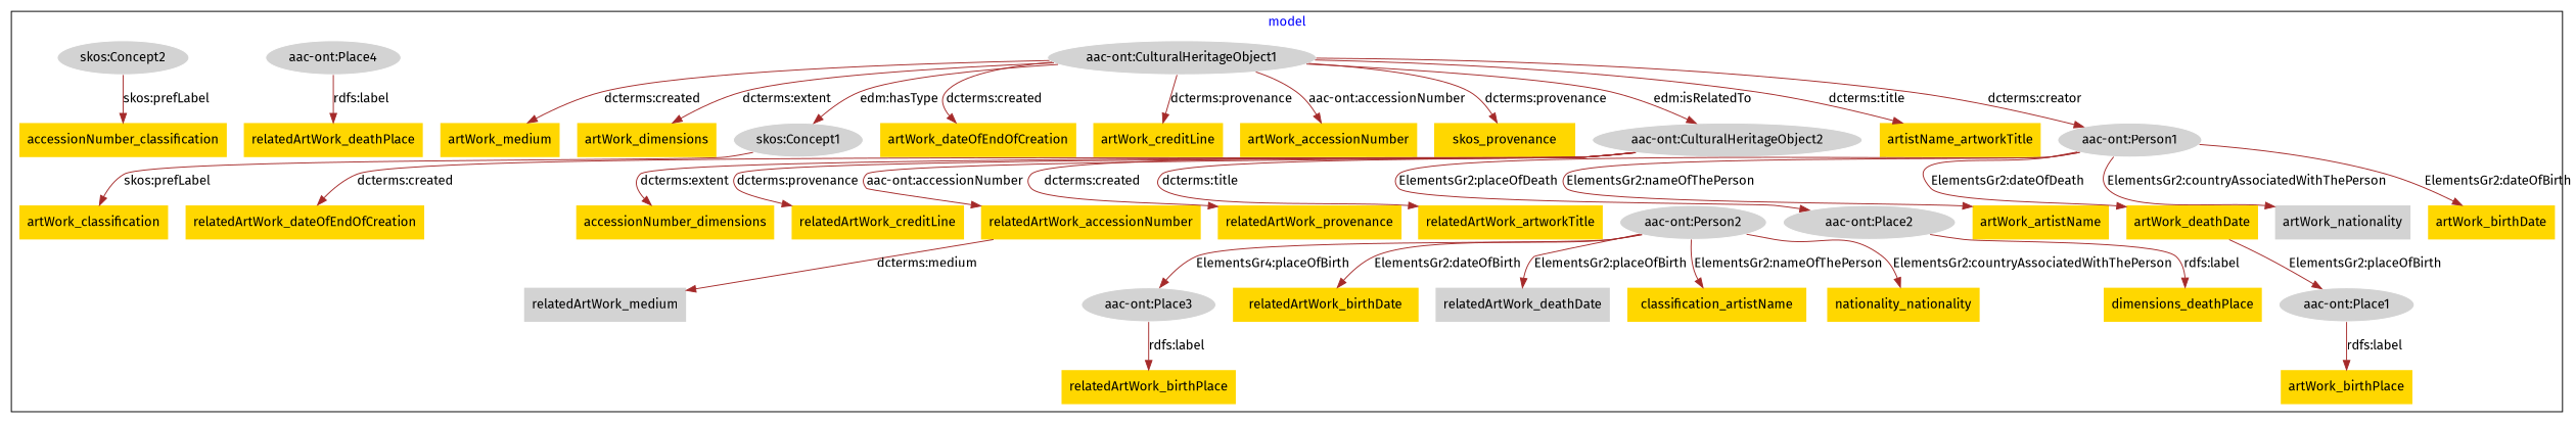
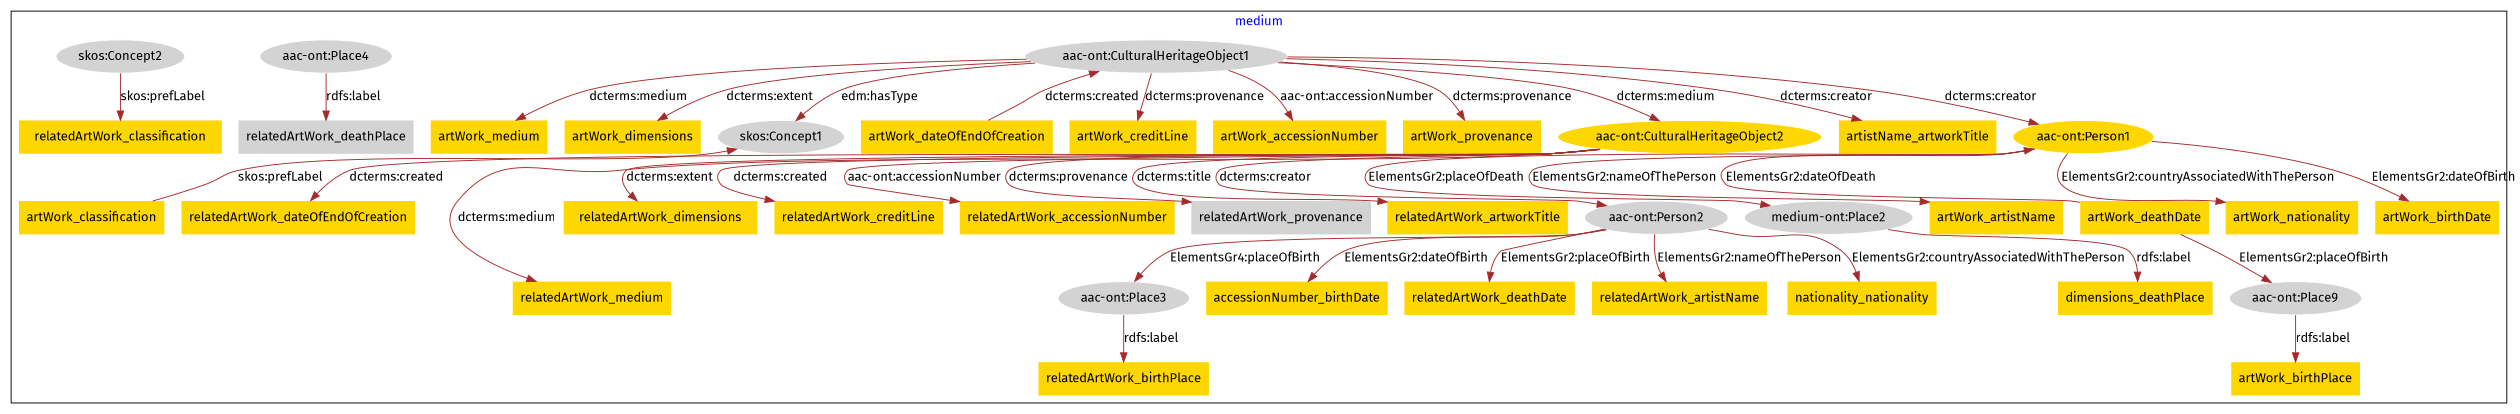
  digraph {
    fontcolor=blue
    fontname="Fira Sans"
    remincross=true
    node [fillcolor=gold fontname="Fira Sans" style=filled shape=plaintext]
    edge [color=brown fontcolor=black fontname="Fira Sans"]
    n1 [color=white fillcolor=lightgray label="aac-ont:CulturalHeritageObject1" shape=""]
    n2 [label=artistName_artworkTitle]
-   n3 [color=white fillcolor=lightgray label="aac-ont:Person1" shape=""]
+   n3 [color=white label="aac-ont:Person1" shape=""]
    n4 [label=artWork_artistName]
-   n5 [fillcolor=lightgray label=artWork_nationality]
-   n6 [color=white fillcolor=lightgray label="aac-ont:Place1" shape=""]
+   n5 [label=artWork_nationality]
+   n6 [color=white fillcolor=lightgray label="aac-ont:Place9" shape=""]
    n7 [label=artWork_birthPlace]
    n8 [label=artWork_birthDate]
    n9 [label=artWork_deathDate]
-   n10 [color=white fillcolor=lightgray label="aac-ont:Place2" shape=""]
+   n10 [color=white fillcolor=lightgray label="medium-ont:Place2" shape=""]
    n11 [label=dimensions_deathPlace]
    n12 [label=artWork_dateOfEndOfCreation]
    n13 [label=artWork_medium]
    n14 [label=artWork_dimensions]
    n15 [color=white fillcolor=lightgray label="skos:Concept1" shape=""]
    n16 [label=artWork_classification]
    n17 [label=artWork_creditLine]
    n18 [label=artWork_accessionNumber]
-   n19 [label=skos_provenance]
-   n20 [color=white fillcolor=lightgray label="aac-ont:CulturalHeritageObject2" shape=""]
+   n19 [label=artWork_provenance]
+   n20 [color=white label="aac-ont:CulturalHeritageObject2" shape=""]
    n21 [label=relatedArtWork_artworkTitle]
    n22 [color=white fillcolor=lightgray label="aac-ont:Person2" shape=""]
-   n23 [label=classification_artistName]
+   n23 [label=relatedArtWork_artistName]
    n24 [label=nationality_nationality]
    n25 [color=white fillcolor=lightgray label="aac-ont:Place3" shape=""]
    n26 [label=relatedArtWork_birthPlace]
-   n27 [label=relatedArtWork_birthDate]
-   n28 [fillcolor=lightgray label=relatedArtWork_deathDate]
+   n27 [label=accessionNumber_birthDate]
+   n28 [label=relatedArtWork_deathDate]
    n29 [color=white fillcolor=lightgray label="aac-ont:Place4" shape=""]
-   n30 [label=relatedArtWork_deathPlace]
+   n30 [fillcolor=lightgray label=relatedArtWork_deathPlace]
    n31 [label=relatedArtWork_dateOfEndOfCreation]
-   n32 [fillcolor=lightgray label=relatedArtWork_medium]
-   n33 [label=accessionNumber_dimensions]
+   n32 [label=relatedArtWork_medium]
+   n33 [label=relatedArtWork_dimensions]
    n34 [color=white fillcolor=lightgray label="skos:Concept2" shape=""]
-   n35 [label=accessionNumber_classification]
+   n35 [label=relatedArtWork_classification]
    n36 [label=relatedArtWork_creditLine]
    n37 [label=relatedArtWork_accessionNumber]
-   n38 [label=relatedArtWork_provenance]
+   n38 [fillcolor=lightgray label=relatedArtWork_provenance]
    subgraph cluster_1 {
-     label=model
+     label=medium
      n1
      n2
      n3
      n4
      n5
      n6
      n7
      n8
      n9
      n10
      n11
      n12
      n13
      n14
      n15
      n16
      n17
      n18
      n19
      n20
      n21
      n22
      n23
      n24
      n25
      n26
      n27
      n28
      n29
      n30
      n31
      n32
      n33
      n34
      n35
      n36
      n37
      n38
    }
-   n1 -> n2 [label="dcterms:title"]
+   n1 -> n2 [label="dcterms:creator"]
    n1 -> n3 [label="dcterms:creator"]
-   n1 -> n12 [label="dcterms:created"]
-   n1 -> n13 [label="dcterms:created"]
+   n12 -> n1 [label="dcterms:created"]
+   n1 -> n13 [label="dcterms:medium"]
    n1 -> n14 [label="dcterms:extent"]
    n1 -> n15 [label="edm:hasType"]
    n1 -> n17 [label="dcterms:provenance"]
    n1 -> n18 [label="aac-ont:accessionNumber"]
    n1 -> n19 [label="dcterms:provenance"]
-   n1 -> n20 [label="edm:isRelatedTo"]
+   n1 -> n20 [label="dcterms:medium"]
    n3 -> n4 [label="ElementsGr2:nameOfThePerson"]
    n3 -> n5 [label="ElementsGr2:countryAssociatedWithThePerson"]
    n3 -> n8 [label="ElementsGr2:dateOfBirth"]
-   n3 -> n9 [label="ElementsGr2:dateOfDeath"]
+   n9 -> n3 [label="ElementsGr2:dateOfDeath"]
    n3 -> n10 [label="ElementsGr2:placeOfDeath"]
    n6 -> n7 [label="rdfs:label"]
    n9 -> n6 [label="ElementsGr2:placeOfBirth"]
    n10 -> n11 [label="rdfs:label"]
-   n15 -> n16 [label="skos:prefLabel"]
+   n16 -> n15 [label="skos:prefLabel"]
    n20 -> n21 [label="dcterms:title"]
+   n20 -> n22 [label="dcterms:creator"]
    n20 -> n31 [label="dcterms:created"]
-   n37 -> n32 [label="dcterms:medium"]
+   n20 -> n32 [label="dcterms:medium"]
    n20 -> n33 [label="dcterms:extent"]
-   n20 -> n36 [label="dcterms:provenance"]
+   n20 -> n36 [label="dcterms:created"]
    n20 -> n37 [label="aac-ont:accessionNumber"]
-   n20 -> n38 [label="dcterms:created"]
+   n20 -> n38 [label="dcterms:provenance"]
    n22 -> n23 [label="ElementsGr2:nameOfThePerson"]
    n22 -> n24 [label="ElementsGr2:countryAssociatedWithThePerson"]
    n22 -> n25 [label="ElementsGr4:placeOfBirth"]
    n22 -> n27 [label="ElementsGr2:dateOfBirth"]
    n22 -> n28 [label="ElementsGr2:placeOfBirth"]
    n25 -> n26 [label="rdfs:label"]
    n29 -> n30 [label="rdfs:label"]
    n34 -> n35 [label="skos:prefLabel"]
  }
